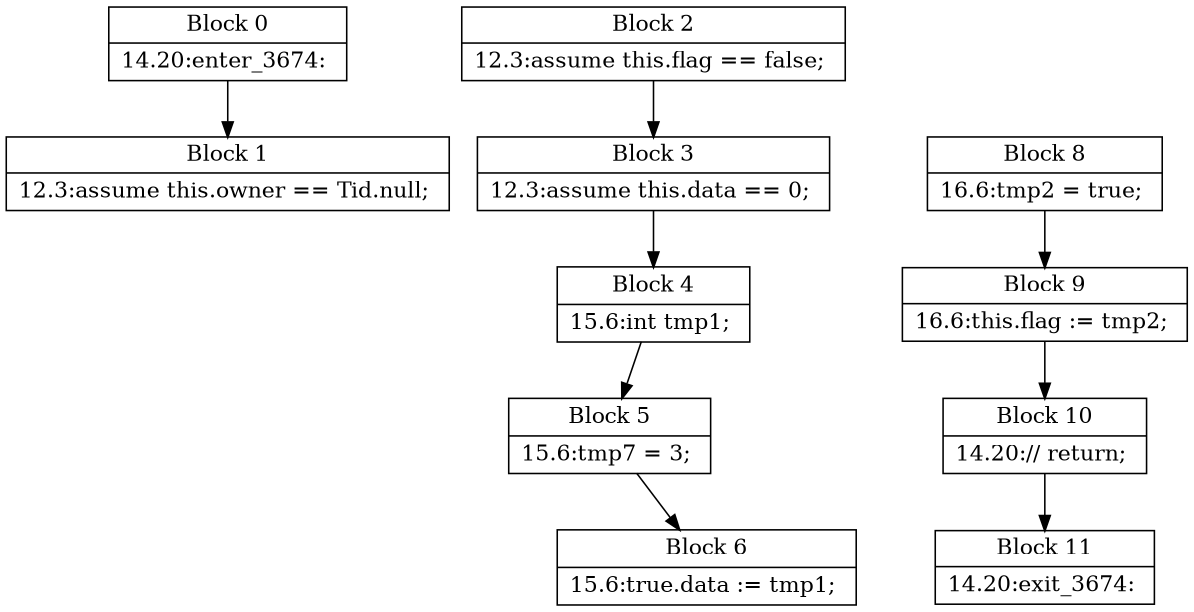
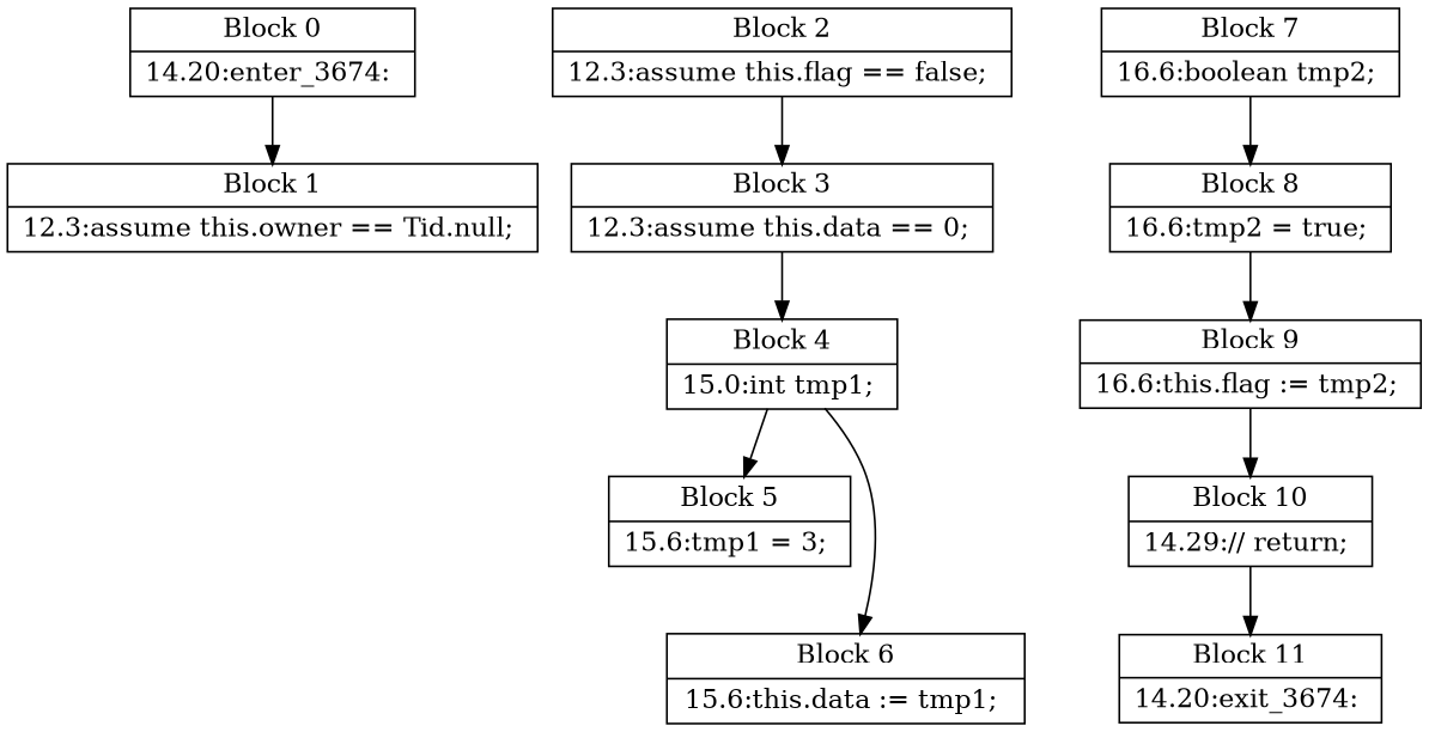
  digraph {
    node [shape=record]
    n1 [label="{Block 0|14.20:enter_3674: \n}"]
    n2 [label="{Block 1|12.3:assume this.owner == Tid.null; \n}"]
    n3 [label="{Block 2|12.3:assume this.flag == false; \n}"]
    n4 [label="{Block 3|12.3:assume this.data == 0; \n}"]
-   n5 [label="{Block 4|15.6:int tmp1; \n}"]
-   n6 [label="{Block 5|15.6:tmp7 = 3; \n}"]
-   n7 [label="{Block 6|15.6:true.data := tmp1; \n}"]
+   n5 [label="{Block 4|15.0:int tmp1; \n}"]
+   n6 [label="{Block 5|15.6:tmp1 = 3; \n}"]
+   n7 [label="{Block 6|15.6:this.data := tmp1; \n}"]
+   n8 [label="{Block 7|16.6:boolean tmp2; \n}"]
    n9 [label="{Block 8|16.6:tmp2 = true; \n}"]
    n10 [label="{Block 9|16.6:this.flag := tmp2; \n}"]
-   n11 [label="{Block 10|14.20:// return; \n}"]
+   n11 [label="{Block 10|14.29:// return; \n}"]
    n12 [label="{Block 11|14.20:exit_3674: \n}"]
    n1 -> n2
    n3 -> n4
    n4 -> n5
    n5 -> n6
-   n6 -> n7
+   n5 -> n7
+   n8 -> n9
    n9 -> n10
    n10 -> n11
    n11 -> n12
  }
